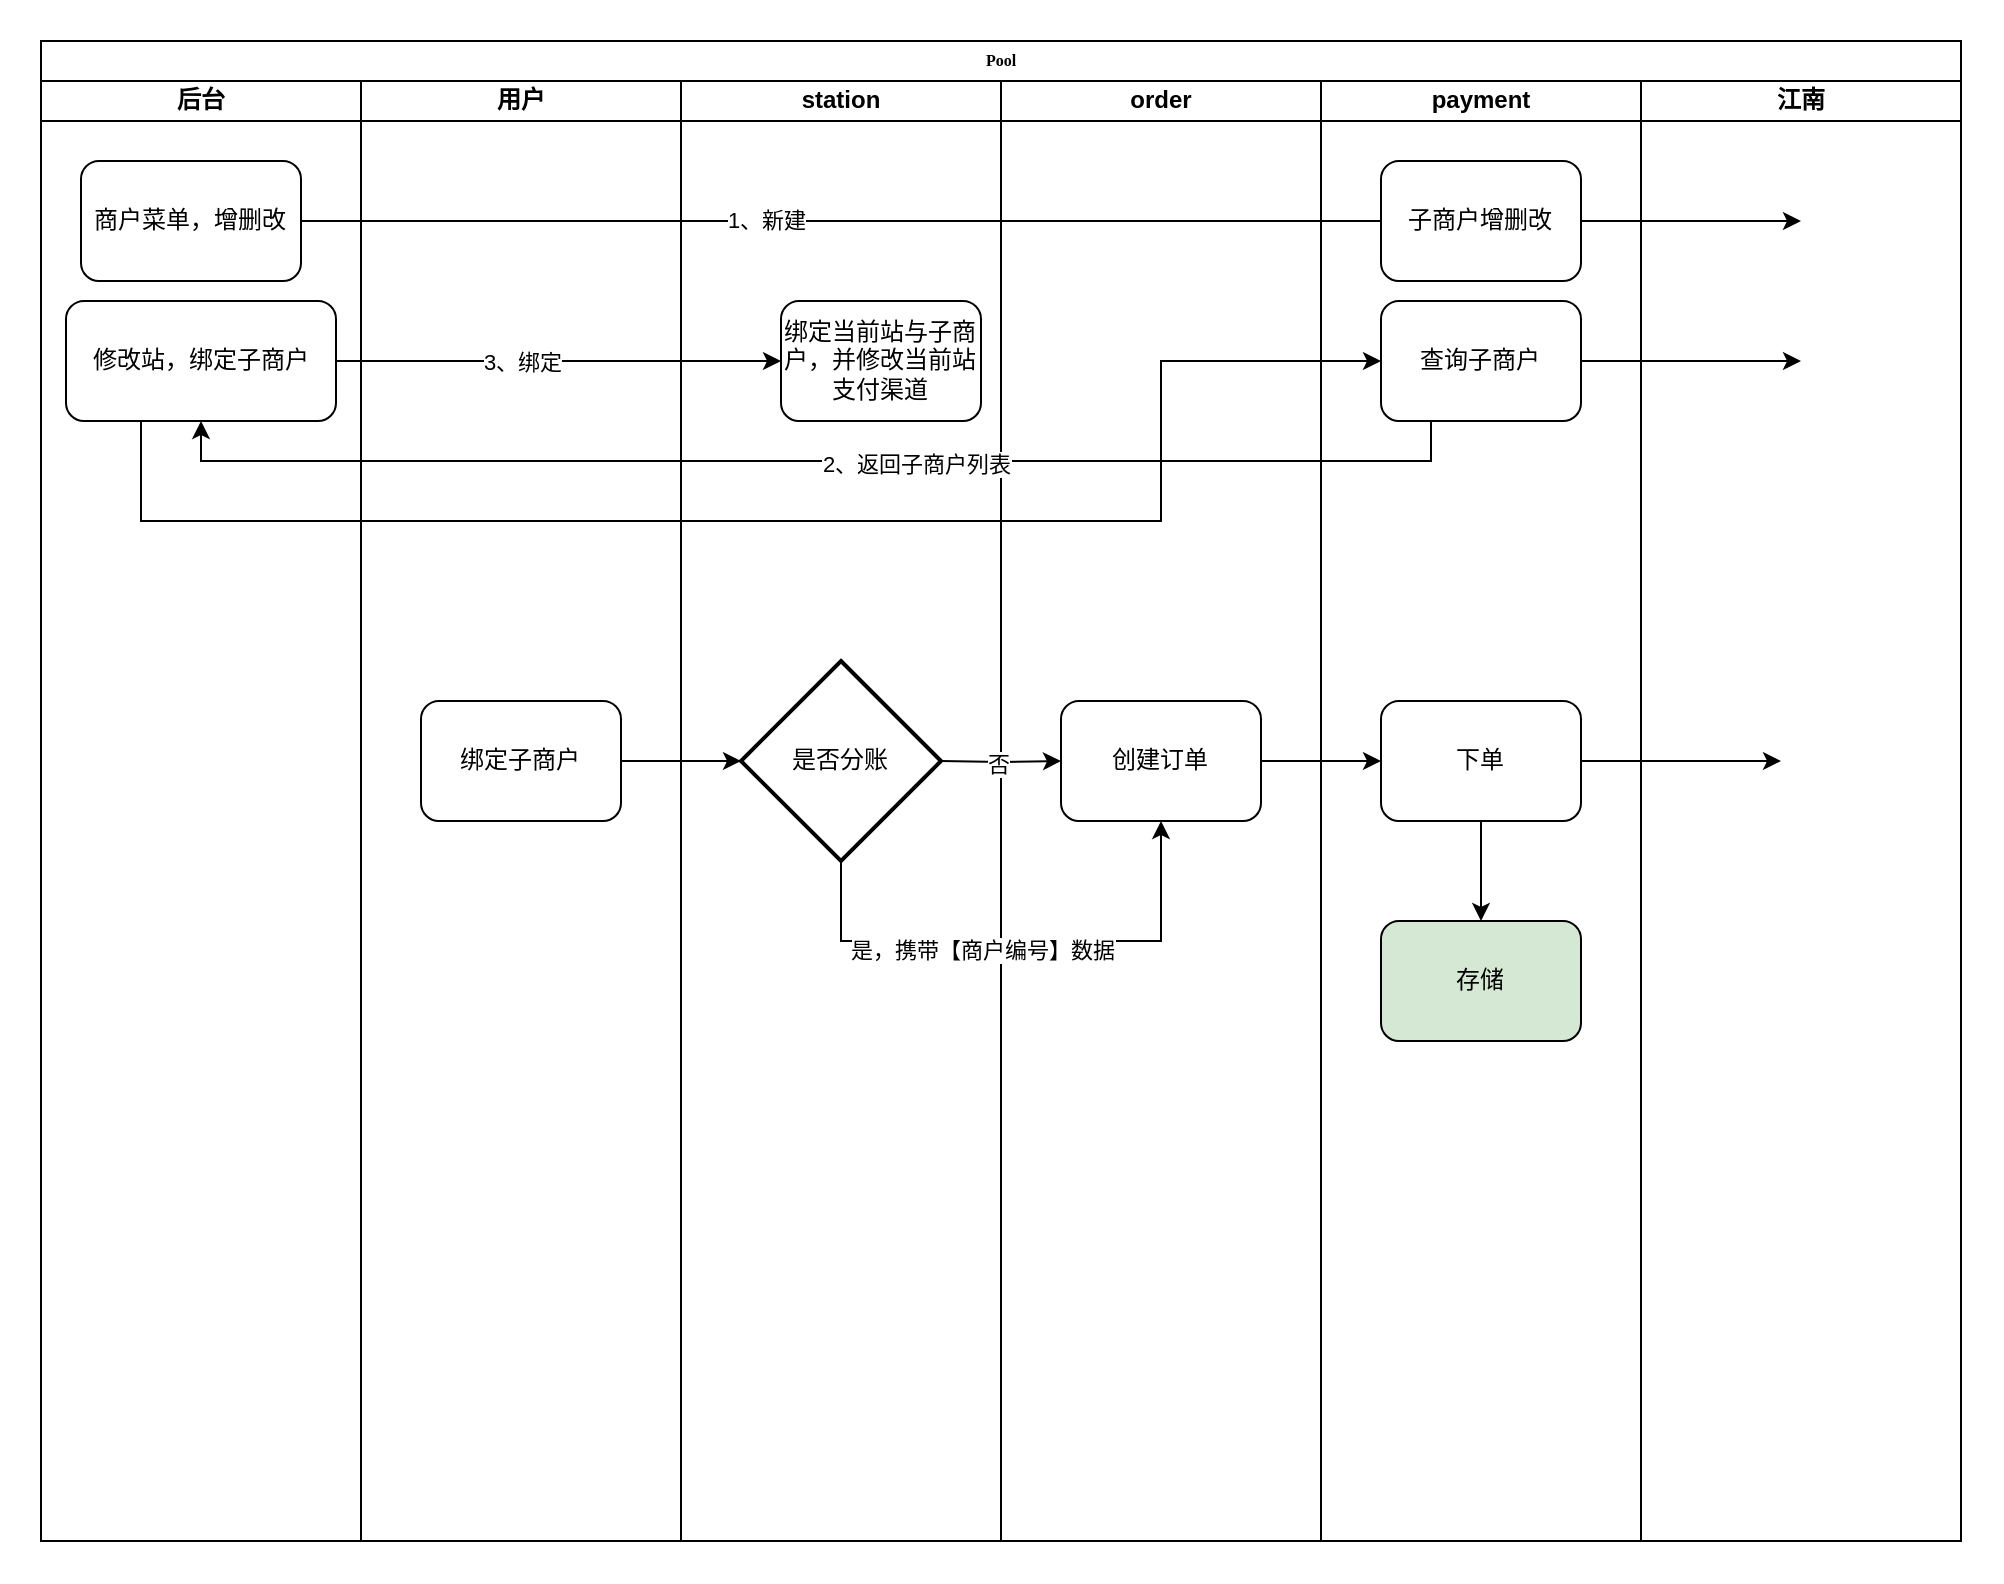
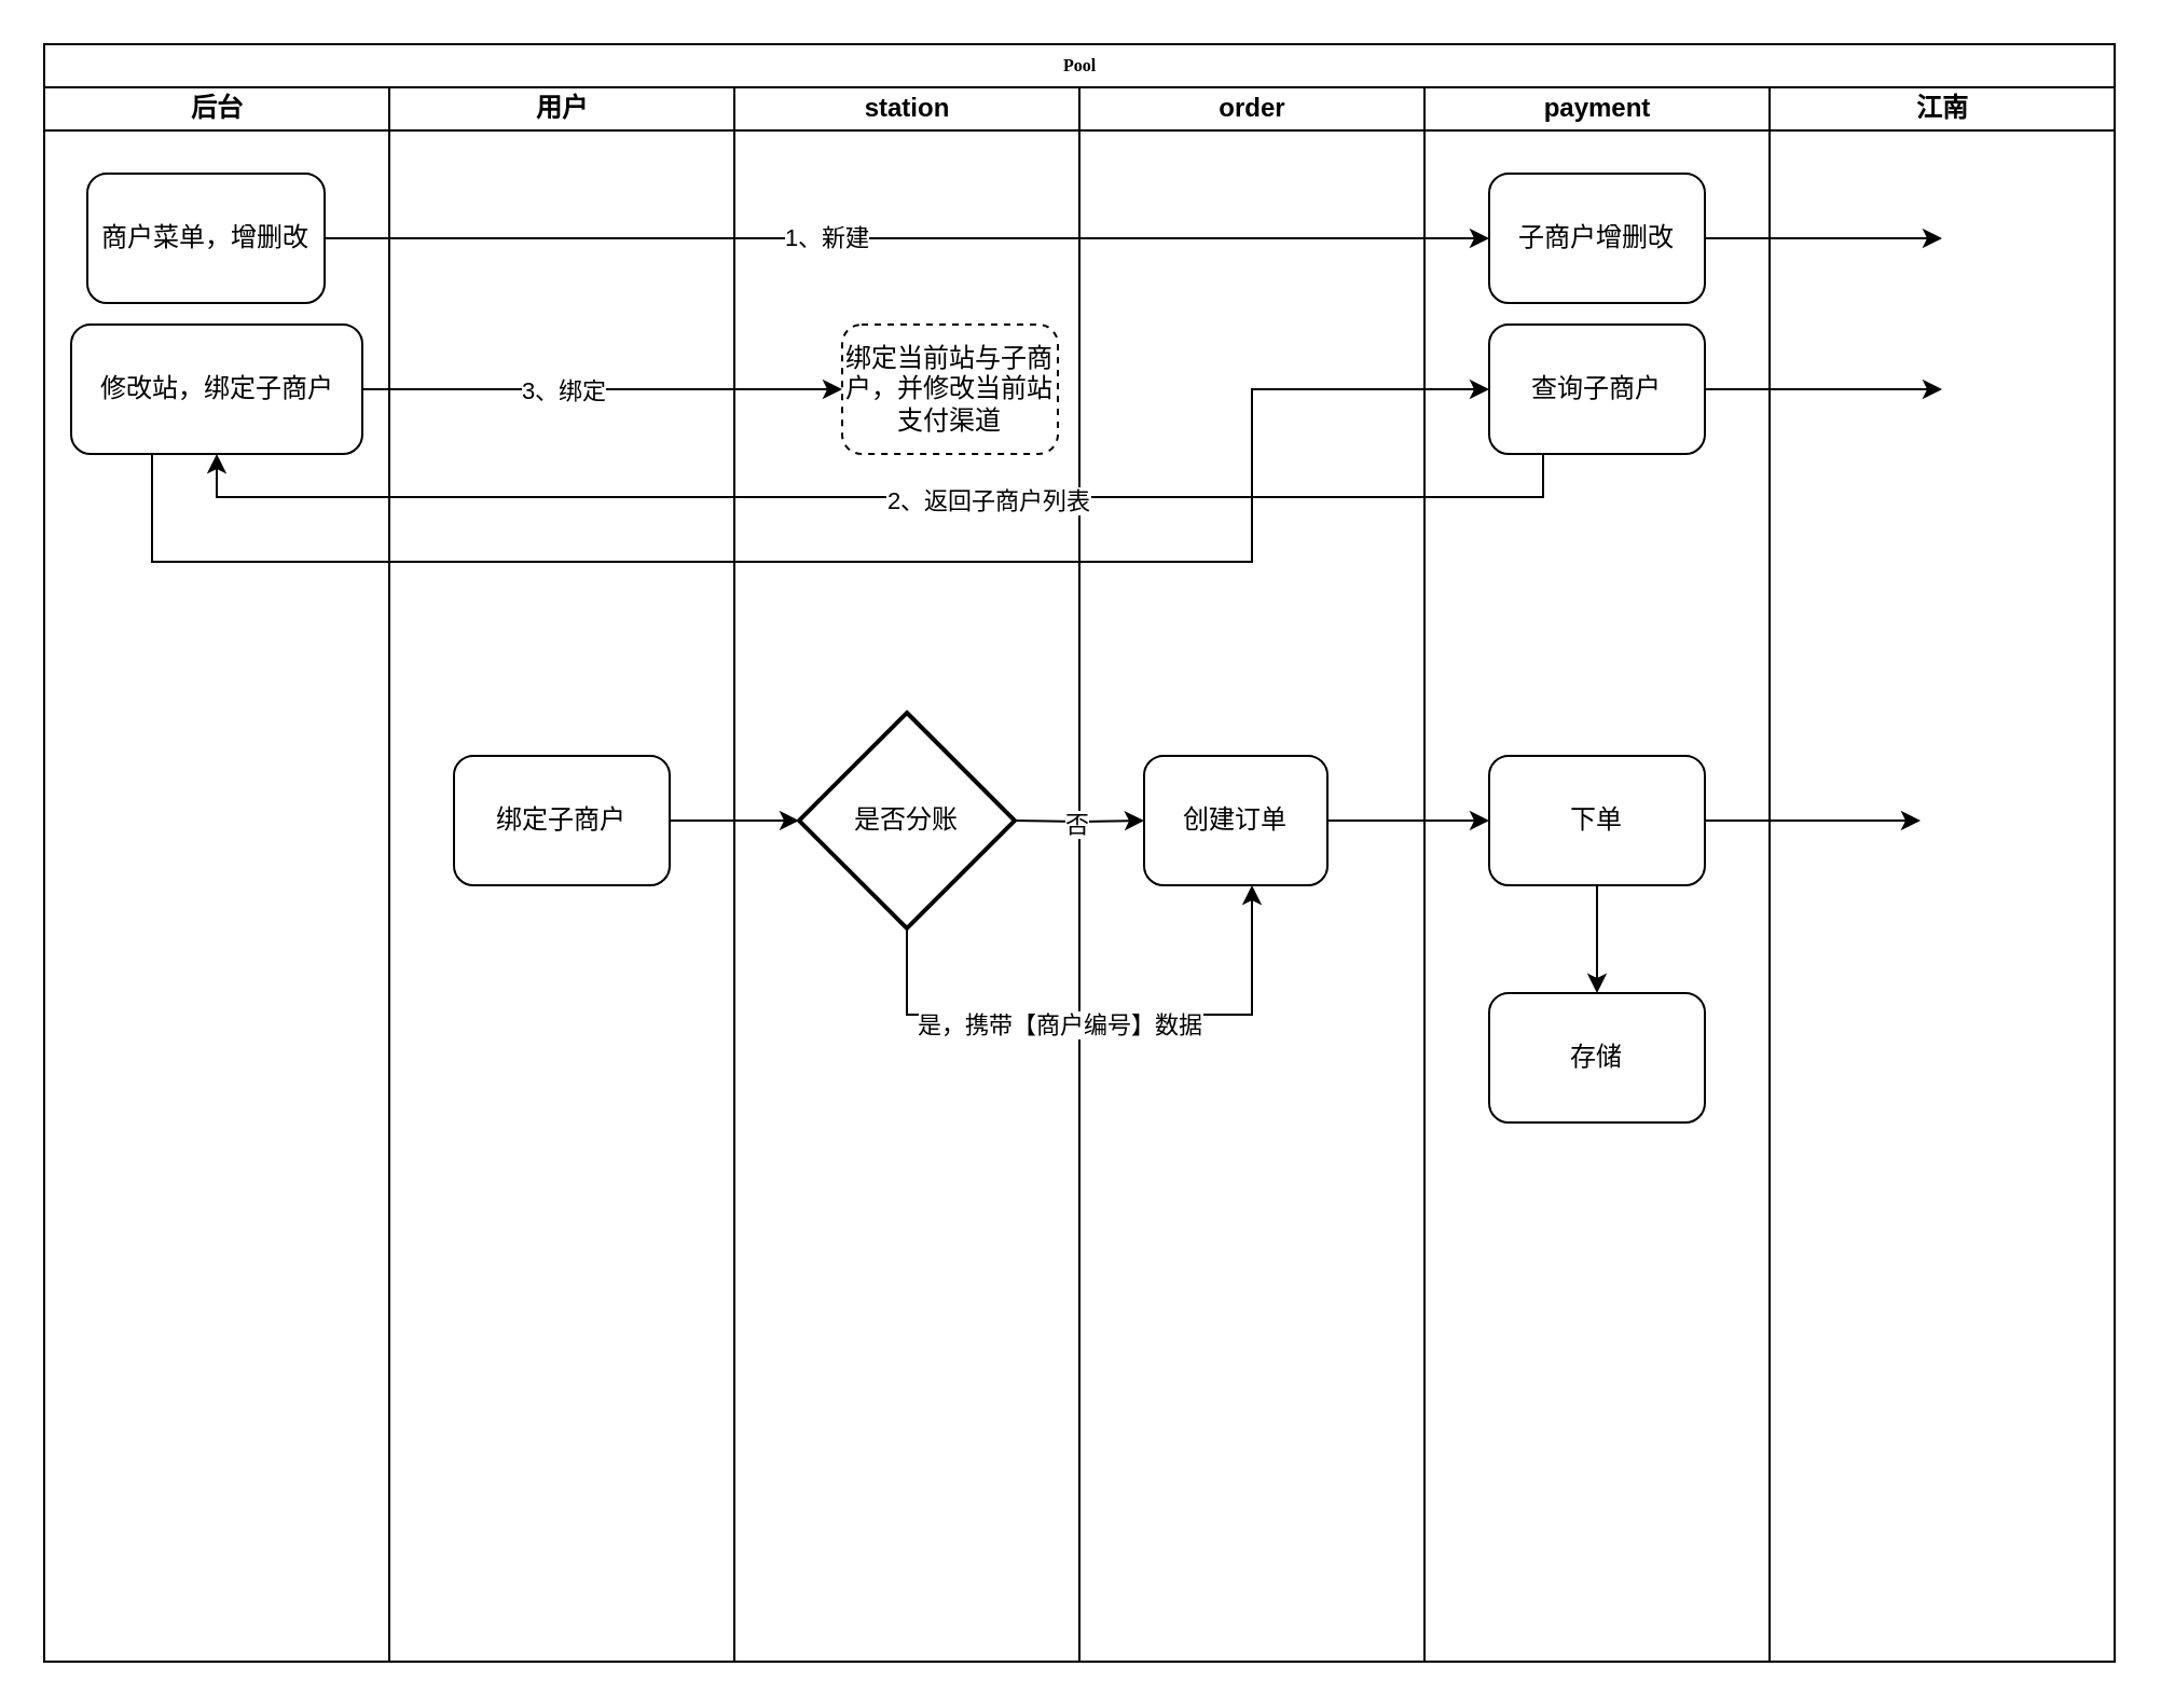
  <mxCell id="0" />
  <mxCell id="1" parent="0" />
  <mxCell id="2" value="Pool" style="swimlane;html=1;childLayout=stackLayout;startSize=20;rounded=0;shadow=0;labelBackgroundColor=none;strokeWidth=1;fontFamily=Verdana;fontSize=8;align=center;direction=east;" parent="1" vertex="1"><mxGeometry x="20" y="20" width="960" height="750" as="geometry"><mxRectangle x="70" y="40" width="60" height="20" as="alternateBounds" /></mxGeometry></mxCell>
  <mxCell id="3" value="后台" style="swimlane;html=1;startSize=20;" parent="2" vertex="1"><mxGeometry y="20" width="160" height="730" as="geometry" /></mxCell>
  <mxCell id="4" value="&lt;p style=&quot;line-height: 120%; font-size: 12px;&quot;&gt;商户菜单，增删改&lt;/p&gt;" style="rounded=1;whiteSpace=wrap;html=1;shadow=0;labelBackgroundColor=none;strokeWidth=1;fontFamily=Verdana;fontSize=8;align=center;" vertex="1" parent="3"><mxGeometry x="20" y="40" width="110" height="60" as="geometry" /></mxCell>
  <mxCell id="5" value="&lt;p style=&quot;line-height: 120%; font-size: 12px;&quot;&gt;修改站，绑定子商户&lt;/p&gt;" style="rounded=1;whiteSpace=wrap;html=1;shadow=0;labelBackgroundColor=none;strokeWidth=1;fontFamily=Verdana;fontSize=8;align=center;" vertex="1" parent="3"><mxGeometry x="12.5" y="110" width="135" height="60" as="geometry" /></mxCell>
  <mxCell id="6" value="用户" style="swimlane;html=1;startSize=20;" parent="2" vertex="1"><mxGeometry x="160" y="20" width="160" height="730" as="geometry" /></mxCell>
  <mxCell id="7" value="&lt;p style=&quot;line-height: 120%; font-size: 12px;&quot;&gt;绑定子商户&lt;/p&gt;" style="rounded=1;whiteSpace=wrap;html=1;shadow=0;labelBackgroundColor=none;strokeWidth=1;fontFamily=Verdana;fontSize=8;align=center;" vertex="1" parent="6"><mxGeometry x="30" y="310" width="100" height="60" as="geometry" /></mxCell>
  <mxCell id="8" value="station" style="swimlane;html=1;startSize=20;" parent="2" vertex="1"><mxGeometry x="320" y="20" width="160" height="730" as="geometry"><mxRectangle y="20" width="40" height="730" as="alternateBounds" /></mxGeometry></mxCell>
- <mxCell id="9" value="&lt;p style=&quot;line-height: 120%; font-size: 12px;&quot;&gt;绑定当前站与子商户，并修改当前站支付渠道&lt;/p&gt;" style="rounded=1;whiteSpace=wrap;html=1;shadow=0;labelBackgroundColor=none;strokeWidth=1;fontFamily=Verdana;fontSize=8;align=center;" vertex="1" parent="8"><mxGeometry x="50" y="110" width="100" height="60" as="geometry" /></mxCell>
+ <mxCell id="9" value="&lt;p style=&quot;line-height: 120%; font-size: 12px;&quot;&gt;绑定当前站与子商户，并修改当前站支付渠道&lt;/p&gt;" style="rounded=1;whiteSpace=wrap;html=1;shadow=0;labelBackgroundColor=none;strokeWidth=1;fontFamily=Verdana;fontSize=8;align=center;dashed=1;" vertex="1" parent="8"><mxGeometry x="50" y="110" width="100" height="60" as="geometry" /></mxCell>
  <mxCell id="10" value="是否分账" style="strokeWidth=2;html=1;shape=mxgraph.flowchart.decision;whiteSpace=wrap;" vertex="1" parent="8"><mxGeometry x="30" y="290" width="100" height="100" as="geometry" /></mxCell>
  <mxCell id="11" value="order" style="swimlane;html=1;startSize=20;" parent="2" vertex="1"><mxGeometry x="480" y="20" width="160" height="730" as="geometry" /></mxCell>
- <mxCell id="12" value="&lt;p style=&quot;line-height: 120%; font-size: 12px;&quot;&gt;创建订单&lt;/p&gt;" style="rounded=1;whiteSpace=wrap;html=1;shadow=0;labelBackgroundColor=none;strokeWidth=1;fontFamily=Verdana;fontSize=8;align=center;" vertex="1" parent="11"><mxGeometry x="30" y="310" width="100" height="60" as="geometry" /></mxCell>
+ <mxCell id="12" value="&lt;p style=&quot;line-height: 120%; font-size: 12px;&quot;&gt;创建订单&lt;/p&gt;" style="rounded=1;whiteSpace=wrap;html=1;shadow=0;labelBackgroundColor=none;strokeWidth=1;fontFamily=Verdana;fontSize=8;align=center;" vertex="1" parent="11"><mxGeometry x="30" y="310" width="85" height="60" as="geometry" /></mxCell>
  <mxCell id="13" style="edgeStyle=orthogonalEdgeStyle;rounded=0;orthogonalLoop=1;jettySize=auto;html=1;exitX=0.25;exitY=1;exitDx=0;exitDy=0;" edge="1" parent="11" source="19" target="5"><mxGeometry relative="1" as="geometry"><mxPoint x="-340" y="200" as="targetPoint" /><Array as="points"><mxPoint x="215" y="190" /><mxPoint x="-400" y="190" /></Array></mxGeometry></mxCell>
  <mxCell id="14" value="2、返回子商户列表" style="edgeLabel;html=1;align=center;verticalAlign=middle;resizable=0;points=[];" vertex="1" connectable="0" parent="13"><mxGeometry x="-0.15" y="1" relative="1" as="geometry"><mxPoint as="offset" /></mxGeometry></mxCell>
  <mxCell id="15" value="payment" style="swimlane;html=1;startSize=20;" parent="2" vertex="1"><mxGeometry x="640" y="20" width="160" height="730" as="geometry" /></mxCell>
  <mxCell id="16" style="edgeStyle=orthogonalEdgeStyle;rounded=0;orthogonalLoop=1;jettySize=auto;html=1;" edge="1" parent="15" source="17"><mxGeometry relative="1" as="geometry"><mxPoint x="240" y="70" as="targetPoint" /></mxGeometry></mxCell>
  <mxCell id="17" value="&lt;p style=&quot;line-height: 120%; font-size: 12px;&quot;&gt;子商户增删改&lt;/p&gt;" style="rounded=1;whiteSpace=wrap;html=1;shadow=0;labelBackgroundColor=none;strokeWidth=1;fontFamily=Verdana;fontSize=8;align=center;" vertex="1" parent="15"><mxGeometry x="30" y="40" width="100" height="60" as="geometry" /></mxCell>
  <mxCell id="18" style="edgeStyle=orthogonalEdgeStyle;rounded=0;orthogonalLoop=1;jettySize=auto;html=1;" edge="1" parent="15" source="19"><mxGeometry relative="1" as="geometry"><mxPoint x="240" y="140" as="targetPoint" /></mxGeometry></mxCell>
  <mxCell id="19" value="&lt;p style=&quot;line-height: 120%; font-size: 12px;&quot;&gt;查询子商户&lt;/p&gt;" style="rounded=1;whiteSpace=wrap;html=1;shadow=0;labelBackgroundColor=none;strokeWidth=1;fontFamily=Verdana;fontSize=8;align=center;" vertex="1" parent="15"><mxGeometry x="30" y="110" width="100" height="60" as="geometry" /></mxCell>
  <mxCell id="20" style="edgeStyle=orthogonalEdgeStyle;rounded=0;orthogonalLoop=1;jettySize=auto;html=1;" edge="1" parent="15" source="22"><mxGeometry relative="1" as="geometry"><mxPoint x="230" y="340" as="targetPoint" /></mxGeometry></mxCell>
  <mxCell id="21" style="edgeStyle=orthogonalEdgeStyle;rounded=0;orthogonalLoop=1;jettySize=auto;html=1;" edge="1" parent="15" source="22"><mxGeometry relative="1" as="geometry"><mxPoint x="80" y="420" as="targetPoint" /></mxGeometry></mxCell>
  <mxCell id="22" value="&lt;p style=&quot;line-height: 120%; font-size: 12px;&quot;&gt;下单&lt;/p&gt;" style="rounded=1;whiteSpace=wrap;html=1;shadow=0;labelBackgroundColor=none;strokeWidth=1;fontFamily=Verdana;fontSize=8;align=center;" vertex="1" parent="15"><mxGeometry x="30" y="310" width="100" height="60" as="geometry" /></mxCell>
- <mxCell id="23" value="&lt;p style=&quot;line-height: 120%; font-size: 12px;&quot;&gt;存储&lt;/p&gt;" style="rounded=1;whiteSpace=wrap;html=1;shadow=0;labelBackgroundColor=none;strokeWidth=1;fontFamily=Verdana;fontSize=8;align=center;fillColor=#d5e8d4;" vertex="1" parent="15"><mxGeometry x="30" y="420" width="100" height="60" as="geometry" /></mxCell>
+ <mxCell id="23" value="&lt;p style=&quot;line-height: 120%; font-size: 12px;&quot;&gt;存储&lt;/p&gt;" style="rounded=1;whiteSpace=wrap;html=1;shadow=0;labelBackgroundColor=none;strokeWidth=1;fontFamily=Verdana;fontSize=8;align=center;" vertex="1" parent="15"><mxGeometry x="30" y="420" width="100" height="60" as="geometry" /></mxCell>
  <mxCell id="24" value="江南" style="swimlane;html=1;startSize=20;" parent="2" vertex="1"><mxGeometry x="800" y="20" width="160" height="730" as="geometry" /></mxCell>
- <mxCell id="25" style="edgeStyle=orthogonalEdgeStyle;rounded=0;orthogonalLoop=1;jettySize=auto;html=1;endArrow=none;" edge="1" parent="2" source="4" target="17"><mxGeometry relative="1" as="geometry" /></mxCell>
+ <mxCell id="25" style="edgeStyle=orthogonalEdgeStyle;rounded=0;orthogonalLoop=1;jettySize=auto;html=1;" edge="1" parent="2" source="4" target="17"><mxGeometry relative="1" as="geometry" /></mxCell>
  <mxCell id="26" value="1、新建" style="edgeLabel;html=1;align=center;verticalAlign=middle;resizable=0;points=[];" vertex="1" connectable="0" parent="25"><mxGeometry x="-0.139" y="1" relative="1" as="geometry"><mxPoint as="offset" /></mxGeometry></mxCell>
  <mxCell id="27" style="edgeStyle=orthogonalEdgeStyle;rounded=0;orthogonalLoop=1;jettySize=auto;html=1;" edge="1" parent="2" source="5" target="9"><mxGeometry relative="1" as="geometry" /></mxCell>
  <mxCell id="28" value="3、绑定" style="edgeLabel;html=1;align=center;verticalAlign=middle;resizable=0;points=[];" vertex="1" connectable="0" parent="27"><mxGeometry x="-0.16" relative="1" as="geometry"><mxPoint as="offset" /></mxGeometry></mxCell>
  <mxCell id="29" style="edgeStyle=orthogonalEdgeStyle;rounded=0;orthogonalLoop=1;jettySize=auto;html=1;" edge="1" parent="2" source="5" target="19"><mxGeometry relative="1" as="geometry"><mxPoint x="80" y="290" as="targetPoint" /><Array as="points"><mxPoint x="50" y="240" /><mxPoint x="560" y="240" /></Array></mxGeometry></mxCell>
  <mxCell id="30" style="edgeStyle=orthogonalEdgeStyle;rounded=0;orthogonalLoop=1;jettySize=auto;html=1;" edge="1" parent="2" source="7" target="10"><mxGeometry relative="1" as="geometry"><mxPoint x="350.0" y="360" as="targetPoint" /></mxGeometry></mxCell>
  <mxCell id="31" style="edgeStyle=orthogonalEdgeStyle;rounded=0;orthogonalLoop=1;jettySize=auto;html=1;" edge="1" parent="2" target="12"><mxGeometry relative="1" as="geometry"><mxPoint x="450.0" y="360" as="sourcePoint" /></mxGeometry></mxCell>
  <mxCell id="32" value="否" style="edgeLabel;html=1;align=center;verticalAlign=middle;resizable=0;points=[];" vertex="1" connectable="0" parent="31"><mxGeometry x="-0.057" y="-1" relative="1" as="geometry"><mxPoint as="offset" /></mxGeometry></mxCell>
  <mxCell id="33" style="edgeStyle=orthogonalEdgeStyle;rounded=0;orthogonalLoop=1;jettySize=auto;html=1;" edge="1" parent="2" source="10" target="12"><mxGeometry relative="1" as="geometry"><mxPoint x="400" y="480" as="targetPoint" /><Array as="points"><mxPoint x="400" y="450" /><mxPoint x="560" y="450" /></Array></mxGeometry></mxCell>
  <mxCell id="34" value="是，携带【商户编号】数据" style="edgeLabel;html=1;align=center;verticalAlign=middle;resizable=0;points=[];" vertex="1" connectable="0" parent="33"><mxGeometry x="-0.153" y="-4" relative="1" as="geometry"><mxPoint as="offset" /></mxGeometry></mxCell>
  <mxCell id="35" style="edgeStyle=orthogonalEdgeStyle;rounded=0;orthogonalLoop=1;jettySize=auto;html=1;" edge="1" parent="2" source="12" target="22"><mxGeometry relative="1" as="geometry" /></mxCell>
